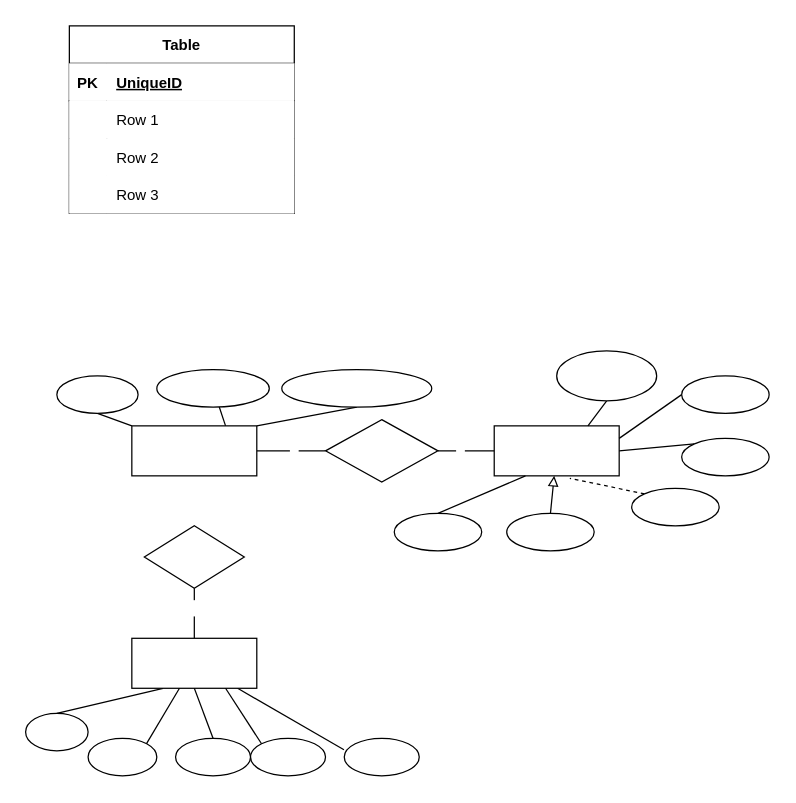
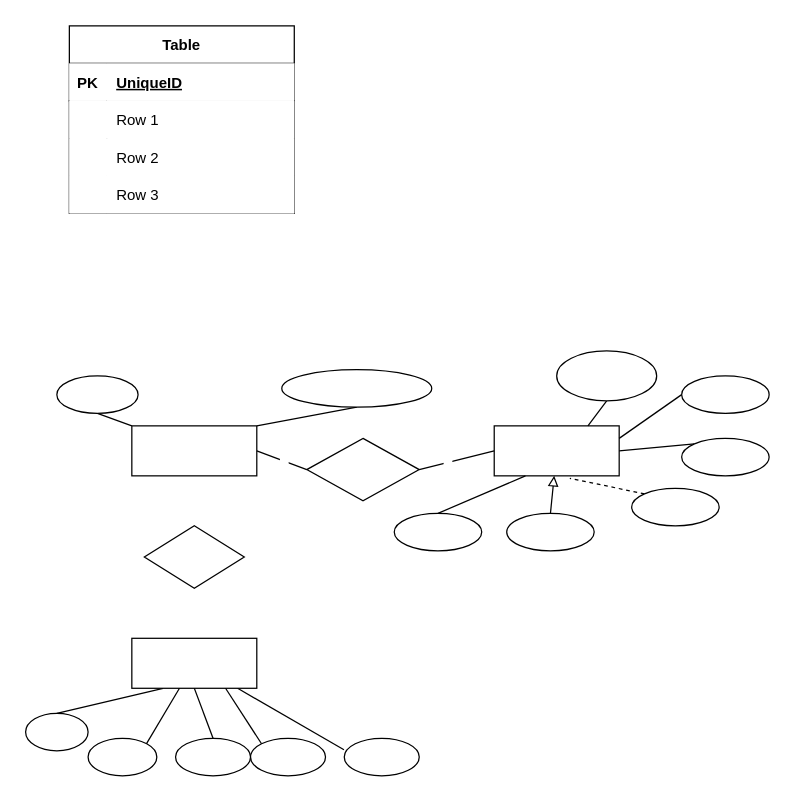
  <mxCell id="0" />
  <mxCell id="1" parent="0" />
  <mxCell id="2" value="Table" style="shape=table;startSize=30;container=1;collapsible=1;childLayout=tableLayout;fixedRows=1;rowLines=0;fontStyle=1;align=center;resizeLast=1;" parent="1" vertex="1"><mxGeometry x="55" y="20" width="180" height="150" as="geometry" /></mxCell>
  <mxCell id="3" value="" style="shape=tableRow;horizontal=0;startSize=0;swimlaneHead=0;swimlaneBody=0;collapsible=0;dropTarget=0;points=[[0,0.5],[1,0.5]];portConstraint=eastwest;top=0;left=0;right=0;bottom=1;" parent="2" vertex="1"><mxGeometry y="30" width="180" height="30" as="geometry" /></mxCell>
  <mxCell id="4" value="PK" style="shape=partialRectangle;connectable=0;top=0;left=0;bottom=0;right=0;fontStyle=1;overflow=hidden;" parent="3" vertex="1"><mxGeometry width="30" height="30" as="geometry"><mxRectangle width="30" height="30" as="alternateBounds" /></mxGeometry></mxCell>
  <mxCell id="5" value="UniqueID" style="shape=partialRectangle;connectable=0;top=0;left=0;bottom=0;right=0;align=left;spacingLeft=6;fontStyle=5;overflow=hidden;" parent="3" vertex="1"><mxGeometry x="30" width="150" height="30" as="geometry"><mxRectangle width="150" height="30" as="alternateBounds" /></mxGeometry></mxCell>
  <mxCell id="6" value="" style="shape=tableRow;horizontal=0;startSize=0;swimlaneHead=0;swimlaneBody=0;collapsible=0;dropTarget=0;points=[[0,0.5],[1,0.5]];portConstraint=eastwest;top=0;left=0;right=0;bottom=0;" parent="2" vertex="1"><mxGeometry y="60" width="180" height="30" as="geometry" /></mxCell>
  <mxCell id="7" value="" style="shape=partialRectangle;connectable=0;top=0;left=0;bottom=0;right=0;editable=1;overflow=hidden;" parent="6" vertex="1"><mxGeometry width="30" height="30" as="geometry"><mxRectangle width="30" height="30" as="alternateBounds" /></mxGeometry></mxCell>
  <mxCell id="8" value="Row 1" style="shape=partialRectangle;connectable=0;top=0;left=0;bottom=0;right=0;align=left;spacingLeft=6;overflow=hidden;" parent="6" vertex="1"><mxGeometry x="30" width="150" height="30" as="geometry"><mxRectangle width="150" height="30" as="alternateBounds" /></mxGeometry></mxCell>
  <mxCell id="9" value="" style="shape=tableRow;horizontal=0;startSize=0;swimlaneHead=0;swimlaneBody=0;collapsible=0;dropTarget=0;points=[[0,0.5],[1,0.5]];portConstraint=eastwest;top=0;left=0;right=0;bottom=0;" parent="2" vertex="1"><mxGeometry y="90" width="180" height="30" as="geometry" /></mxCell>
  <mxCell id="10" value="" style="shape=partialRectangle;connectable=0;top=0;left=0;bottom=0;right=0;editable=1;overflow=hidden;" parent="9" vertex="1"><mxGeometry width="30" height="30" as="geometry"><mxRectangle width="30" height="30" as="alternateBounds" /></mxGeometry></mxCell>
  <mxCell id="11" value="Row 2" style="shape=partialRectangle;connectable=0;top=0;left=0;bottom=0;right=0;align=left;spacingLeft=6;overflow=hidden;" parent="9" vertex="1"><mxGeometry x="30" width="150" height="30" as="geometry"><mxRectangle width="150" height="30" as="alternateBounds" /></mxGeometry></mxCell>
  <mxCell id="12" value="" style="shape=tableRow;horizontal=0;startSize=0;swimlaneHead=0;swimlaneBody=0;collapsible=0;dropTarget=0;points=[[0,0.5],[1,0.5]];portConstraint=eastwest;top=0;left=0;right=0;bottom=0;" parent="2" vertex="1"><mxGeometry y="120" width="180" height="30" as="geometry" /></mxCell>
  <mxCell id="13" value="" style="shape=partialRectangle;connectable=0;top=0;left=0;bottom=0;right=0;editable=1;overflow=hidden;" parent="12" vertex="1"><mxGeometry width="30" height="30" as="geometry"><mxRectangle width="30" height="30" as="alternateBounds" /></mxGeometry></mxCell>
  <mxCell id="14" value="Row 3" style="shape=partialRectangle;connectable=0;top=0;left=0;bottom=0;right=0;align=left;spacingLeft=6;overflow=hidden;" parent="12" vertex="1"><mxGeometry x="30" width="150" height="30" as="geometry"><mxRectangle width="150" height="30" as="alternateBounds" /></mxGeometry></mxCell>
  <mxCell id="15" style="edgeStyle=none;html=1;exitX=1;exitY=0;exitDx=0;exitDy=0;entryX=0.5;entryY=1;entryDx=0;entryDy=0;fontColor=#FFFFFF;endArrow=none;endFill=0;" parent="1" source="20" target="27" edge="1"><mxGeometry relative="1" as="geometry"><mxPoint x="265" y="320" as="targetPoint" /></mxGeometry></mxCell>
  <mxCell id="16" style="edgeStyle=none;html=1;exitX=0;exitY=0;exitDx=0;exitDy=0;entryX=0.5;entryY=1;entryDx=0;entryDy=0;fontColor=#FFFFFF;endArrow=none;endFill=0;" parent="1" source="20" target="26" edge="1"><mxGeometry relative="1" as="geometry" /></mxCell>
- <mxCell id="17" style="edgeStyle=none;html=1;exitX=0.75;exitY=0;exitDx=0;exitDy=0;fontColor=#FFFFFF;endArrow=none;endFill=0;" parent="1" source="20" target="28" edge="1"><mxGeometry relative="1" as="geometry" /></mxCell>
  <mxCell id="18" style="edgeStyle=none;html=1;exitX=1;exitY=0.5;exitDx=0;exitDy=0;entryX=0;entryY=0.5;entryDx=0;entryDy=0;fontColor=#FFFFFF;endArrow=none;endFill=0;" parent="1" source="20" target="39" edge="1"><mxGeometry relative="1" as="geometry" /></mxCell>
  <mxCell id="19" value="1" style="edgeLabel;html=1;align=center;verticalAlign=middle;resizable=0;points=[];fontColor=#FFFFFF;" parent="18" vertex="1" connectable="0"><mxGeometry x="0.07" y="-1" relative="1" as="geometry"><mxPoint as="offset" /></mxGeometry></mxCell>
  <mxCell id="20" value="&lt;font color=&quot;#ffffff&quot;&gt;User&lt;/font&gt;" style="whiteSpace=wrap;html=1;align=center;strokeColor=default;fontColor=#000000;fillColor=default;gradientColor=none;" parent="1" vertex="1"><mxGeometry x="105" y="340" width="100" height="40" as="geometry" /></mxCell>
  <mxCell id="21" style="edgeStyle=none;html=1;exitX=0.25;exitY=1;exitDx=0;exitDy=0;entryX=0.5;entryY=0;entryDx=0;entryDy=0;fontColor=#FFFFFF;endArrow=none;endFill=0;" parent="1" source="23" target="29" edge="1"><mxGeometry relative="1" as="geometry" /></mxCell>
  <mxCell id="22" style="edgeStyle=none;html=1;entryX=-0.004;entryY=0.305;entryDx=0;entryDy=0;entryPerimeter=0;endArrow=none;endFill=0;" edge="1" parent="1" source="23" target="50"><mxGeometry relative="1" as="geometry" /></mxCell>
  <mxCell id="23" value="&lt;font color=&quot;#ffffff&quot;&gt;Article&lt;/font&gt;" style="whiteSpace=wrap;html=1;align=center;strokeColor=default;fontColor=#000000;fillColor=default;gradientColor=none;" parent="1" vertex="1"><mxGeometry x="105" y="510" width="100" height="40" as="geometry" /></mxCell>
  <mxCell id="24" value="publish" style="shape=rhombus;perimeter=rhombusPerimeter;whiteSpace=wrap;html=1;align=center;strokeColor=default;fontColor=#FFFFFF;fillColor=default;gradientColor=none;" parent="1" vertex="1"><mxGeometry x="115" y="420" width="80" height="50" as="geometry" /></mxCell>
- <mxCell id="25" value="N" style="endArrow=none;html=1;rounded=0;fontColor=#FFFFFF;exitX=0.5;exitY=1;exitDx=0;exitDy=0;" parent="1" source="24" target="23" edge="1"><mxGeometry x="-0.2" relative="1" as="geometry"><mxPoint x="155" y="500" as="sourcePoint" /><mxPoint x="315" y="500" as="targetPoint" /><mxPoint as="offset" /></mxGeometry></mxCell>
  <mxCell id="26" value="&lt;u&gt;userId&lt;/u&gt;" style="ellipse;whiteSpace=wrap;html=1;align=center;strokeColor=default;fontColor=#FFFFFF;fillColor=default;gradientColor=none;" parent="1" vertex="1"><mxGeometry x="45" y="300" width="65" height="30" as="geometry" /></mxCell>
  <mxCell id="27" value="username" style="ellipse;whiteSpace=wrap;html=1;align=center;strokeColor=default;fontColor=#FFFFFF;fillColor=default;gradientColor=none;" parent="1" vertex="1"><mxGeometry x="225" y="295" width="120" height="30" as="geometry" /></mxCell>
- <mxCell id="28" value="password" style="ellipse;whiteSpace=wrap;html=1;align=center;strokeColor=default;fontColor=#FFFFFF;fillColor=default;gradientColor=none;" parent="1" vertex="1"><mxGeometry x="125" y="295" width="90" height="30" as="geometry" /></mxCell>
  <mxCell id="29" value="&lt;u&gt;articleId&lt;/u&gt;" style="ellipse;whiteSpace=wrap;html=1;align=center;strokeColor=default;fontColor=#FFFFFF;fillColor=default;gradientColor=none;" parent="1" vertex="1"><mxGeometry x="20" y="570" width="50" height="30" as="geometry" /></mxCell>
  <mxCell id="30" style="edgeStyle=none;html=1;exitX=0.5;exitY=0;exitDx=0;exitDy=0;entryX=0.5;entryY=1;entryDx=0;entryDy=0;fontColor=#FFFFFF;endArrow=none;endFill=0;" parent="1" source="31" target="23" edge="1"><mxGeometry relative="1" as="geometry" /></mxCell>
  <mxCell id="31" value="content" style="ellipse;whiteSpace=wrap;html=1;align=center;strokeColor=default;fontColor=#FFFFFF;fillColor=default;gradientColor=none;" parent="1" vertex="1"><mxGeometry x="140" y="590" width="60" height="30" as="geometry" /></mxCell>
  <mxCell id="32" style="edgeStyle=none;html=1;exitX=0;exitY=0;exitDx=0;exitDy=0;fontColor=#FFFFFF;endArrow=none;endFill=0;entryX=0.75;entryY=1;entryDx=0;entryDy=0;" parent="1" source="33" target="23" edge="1"><mxGeometry relative="1" as="geometry"><mxPoint x="155" y="610" as="targetPoint" /></mxGeometry></mxCell>
  <mxCell id="33" value="image" style="ellipse;whiteSpace=wrap;html=1;align=center;strokeColor=default;fontColor=#FFFFFF;fillColor=default;gradientColor=none;" parent="1" vertex="1"><mxGeometry x="200" y="590" width="60" height="30" as="geometry" /></mxCell>
  <mxCell id="34" style="edgeStyle=none;html=1;exitX=1;exitY=0;exitDx=0;exitDy=0;fontColor=#FFFFFF;endArrow=none;endFill=0;" parent="1" source="35" target="23" edge="1"><mxGeometry relative="1" as="geometry"><mxPoint x="125" y="610" as="targetPoint" /></mxGeometry></mxCell>
  <mxCell id="35" value="title" style="ellipse;whiteSpace=wrap;html=1;align=center;strokeColor=default;fontColor=#FFFFFF;fillColor=default;gradientColor=none;" parent="1" vertex="1"><mxGeometry x="70" y="590" width="55" height="30" as="geometry" /></mxCell>
  <mxCell id="36" value="&lt;font color=&quot;#ffffff&quot;&gt;Profile&lt;br&gt;&lt;/font&gt;" style="whiteSpace=wrap;html=1;align=center;strokeColor=default;fontColor=#000000;fillColor=default;gradientColor=none;" parent="1" vertex="1"><mxGeometry x="395" y="340" width="100" height="40" as="geometry" /></mxCell>
  <mxCell id="37" style="edgeStyle=none;html=1;exitX=1;exitY=0.5;exitDx=0;exitDy=0;entryX=0;entryY=0.5;entryDx=0;entryDy=0;fontColor=#FFFFFF;endArrow=none;endFill=0;" parent="1" source="39" target="36" edge="1"><mxGeometry relative="1" as="geometry" /></mxCell>
  <mxCell id="38" value="1" style="edgeLabel;html=1;align=center;verticalAlign=middle;resizable=0;points=[];fontColor=#FFFFFF;" parent="37" vertex="1" connectable="0"><mxGeometry x="-0.263" y="-2" relative="1" as="geometry"><mxPoint as="offset" /></mxGeometry></mxCell>
- <mxCell id="39" value="have" style="shape=rhombus;perimeter=rhombusPerimeter;whiteSpace=wrap;html=1;align=center;strokeColor=default;fontColor=#FFFFFF;fillColor=default;gradientColor=none;" parent="1" vertex="1"><mxGeometry x="260" y="335" width="90" height="50" as="geometry" /></mxCell>
+ <mxCell id="39" value="have" style="shape=rhombus;perimeter=rhombusPerimeter;whiteSpace=wrap;html=1;align=center;strokeColor=default;fontColor=#FFFFFF;fillColor=default;gradientColor=none;" parent="1" vertex="1"><mxGeometry x="245" y="350" width="90" height="50" as="geometry" /></mxCell>
  <mxCell id="40" style="edgeStyle=none;html=1;exitX=0.5;exitY=0;exitDx=0;exitDy=0;entryX=0.25;entryY=1;entryDx=0;entryDy=0;fontColor=#FFFFFF;endArrow=none;endFill=0;" parent="1" source="41" target="36" edge="1"><mxGeometry relative="1" as="geometry" /></mxCell>
  <mxCell id="41" value="nickname" style="ellipse;whiteSpace=wrap;html=1;align=center;strokeColor=default;fontColor=#FFFFFF;fillColor=default;gradientColor=none;" parent="1" vertex="1"><mxGeometry x="315" y="410" width="70" height="30" as="geometry" /></mxCell>
  <mxCell id="42" style="edgeStyle=none;html=1;exitX=0.5;exitY=0;exitDx=0;exitDy=0;fontColor=#FFFFFF;endArrow=block;endFill=0;" parent="1" source="43" target="36" edge="1"><mxGeometry relative="1" as="geometry" /></mxCell>
  <mxCell id="43" value="birthday" style="ellipse;whiteSpace=wrap;html=1;align=center;strokeColor=default;fontColor=#FFFFFF;fillColor=default;gradientColor=none;" parent="1" vertex="1"><mxGeometry x="405" y="410" width="70" height="30" as="geometry" /></mxCell>
  <mxCell id="44" style="edgeStyle=none;html=1;exitX=0;exitY=0;exitDx=0;exitDy=0;entryX=0.605;entryY=1.05;entryDx=0;entryDy=0;entryPerimeter=0;fontColor=#FFFFFF;endArrow=none;endFill=0;dashed=1;" parent="1" source="45" target="36" edge="1"><mxGeometry relative="1" as="geometry" /></mxCell>
  <mxCell id="45" value="gender" style="ellipse;whiteSpace=wrap;html=1;align=center;strokeColor=default;fontColor=#FFFFFF;fillColor=default;gradientColor=none;" parent="1" vertex="1"><mxGeometry x="505" y="390" width="70" height="30" as="geometry" /></mxCell>
  <mxCell id="46" style="edgeStyle=none;html=1;exitX=0;exitY=0;exitDx=0;exitDy=0;entryX=1;entryY=0.5;entryDx=0;entryDy=0;fontColor=#FFFFFF;endArrow=none;endFill=0;" parent="1" source="47" target="36" edge="1"><mxGeometry relative="1" as="geometry" /></mxCell>
  <mxCell id="47" value="userId" style="ellipse;whiteSpace=wrap;html=1;align=center;strokeColor=default;fontColor=#FFFFFF;fillColor=default;gradientColor=none;" parent="1" vertex="1"><mxGeometry x="545" y="350" width="70" height="30" as="geometry" /></mxCell>
  <mxCell id="48" style="edgeStyle=none;html=1;exitX=0;exitY=0.5;exitDx=0;exitDy=0;entryX=1;entryY=0.25;entryDx=0;entryDy=0;endArrow=none;endFill=0;" parent="1" source="49" target="36" edge="1"><mxGeometry relative="1" as="geometry" /></mxCell>
  <mxCell id="49" value="avatar" style="ellipse;whiteSpace=wrap;html=1;align=center;strokeColor=default;fontColor=#FFFFFF;fillColor=default;gradientColor=none;" parent="1" vertex="1"><mxGeometry x="545" y="300" width="70" height="30" as="geometry" /></mxCell>
  <mxCell id="50" value="userId" style="ellipse;whiteSpace=wrap;html=1;align=center;strokeColor=default;fontColor=#FFFFFF;fillColor=default;gradientColor=none;" vertex="1" parent="1"><mxGeometry x="275" y="590" width="60" height="30" as="geometry" /></mxCell>
  <mxCell id="51" style="edgeStyle=none;html=1;exitX=0.5;exitY=1;exitDx=0;exitDy=0;entryX=0.75;entryY=0;entryDx=0;entryDy=0;endArrow=none;endFill=0;" edge="1" parent="1" source="52" target="36"><mxGeometry relative="1" as="geometry" /></mxCell>
  <mxCell id="52" value="&lt;u&gt;profileId&lt;/u&gt;" style="ellipse;whiteSpace=wrap;html=1;align=center;strokeColor=default;fontColor=#FFFFFF;fillColor=default;gradientColor=none;" vertex="1" parent="1"><mxGeometry x="445" y="280" width="80" height="40" as="geometry" /></mxCell>
